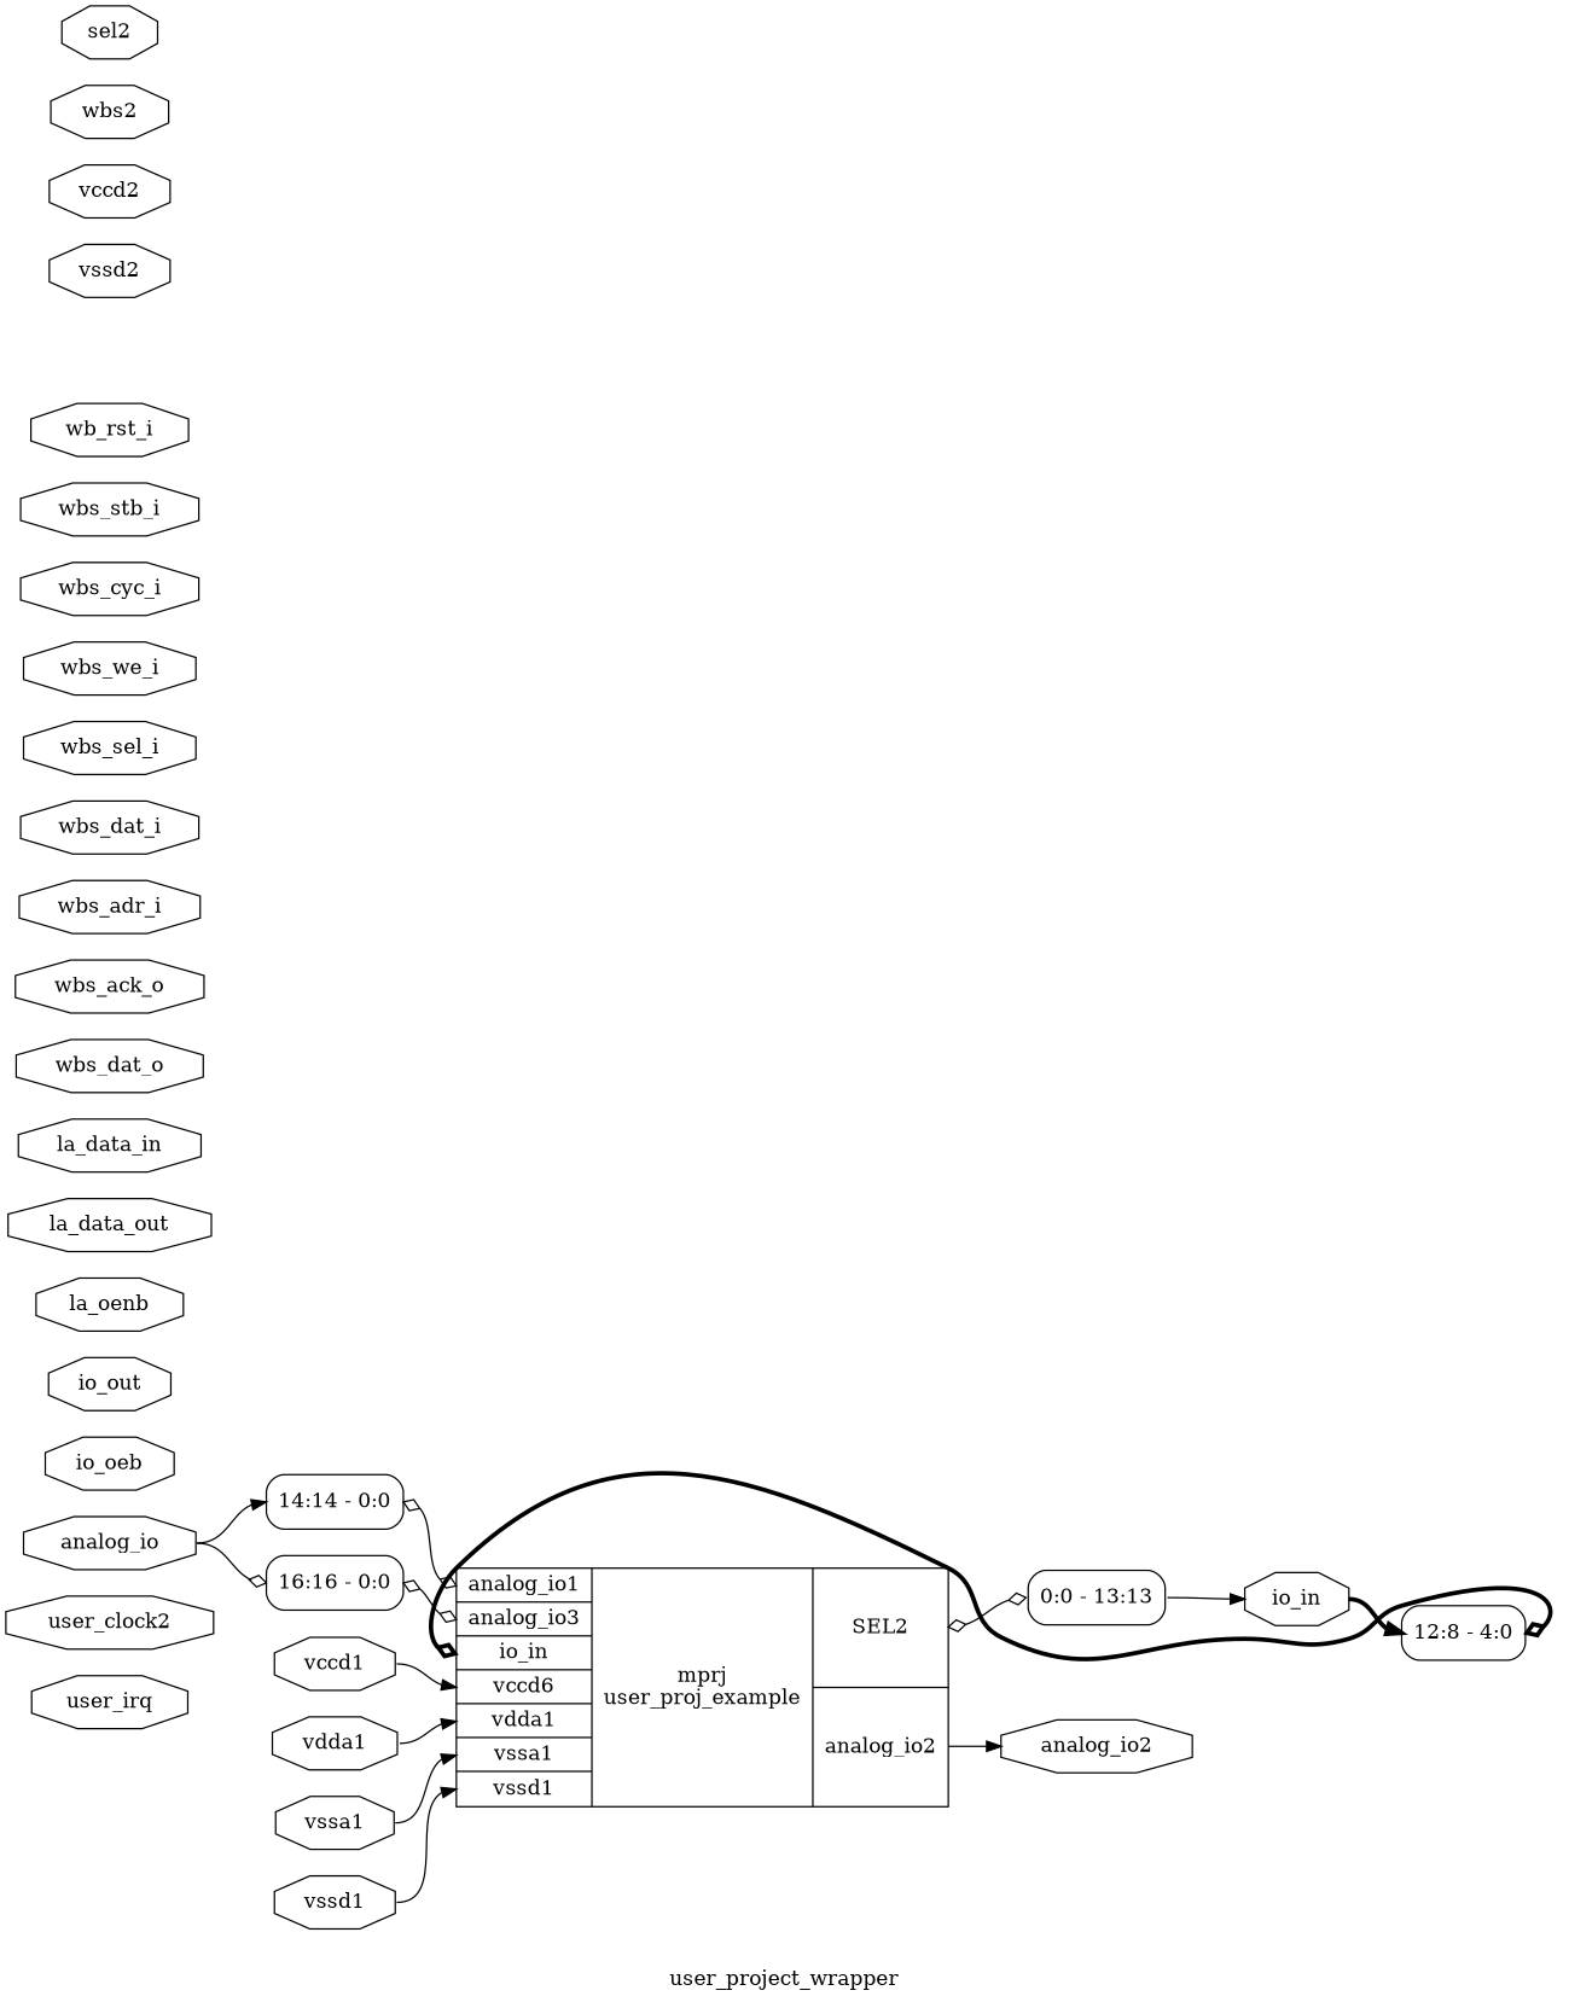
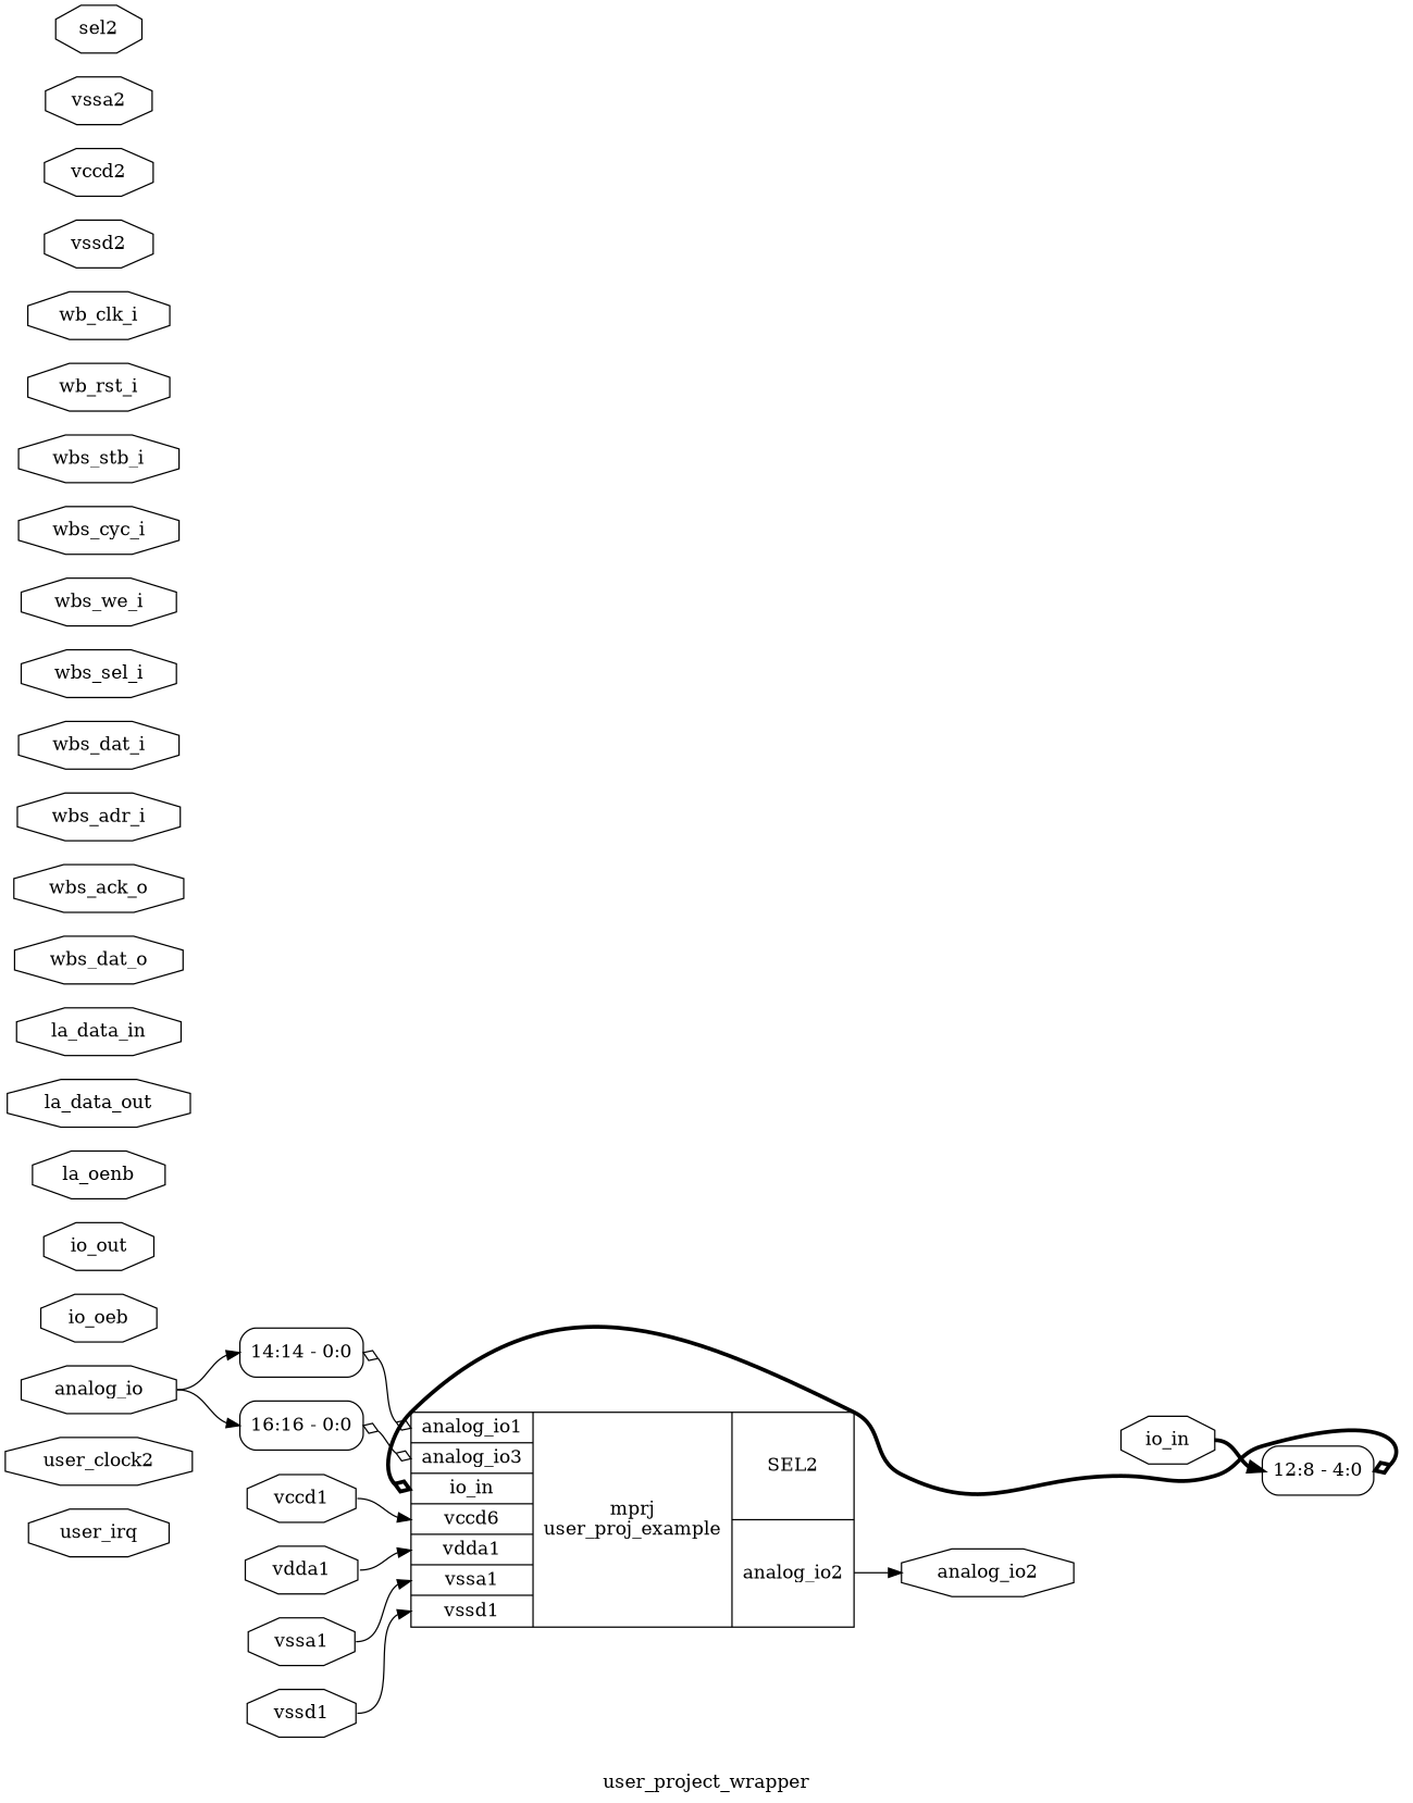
  digraph {
    label=user_project_wrapper
    rankdir=LR
    remincross=true
    node [color=black fontcolor=black shape=octagon]
    edge [color=black fontcolor=black headport="s0:w" tailport=e]
    n1 [label=user_irq]
    n2 [label=user_clock2]
    n3 [label=analog_io2]
    n4 [label=analog_io]
    n5 [label="<s0> 16:16 - 0:0 " shape=record style=rounded]
    n6 [label="<s0> 14:14 - 0:0 " shape=record style=rounded]
    n7 [label="{{<p29> analog_io1|<p30> analog_io3|<p7> io_in|<p24> vccd6|<p28> vdda1|<p26> vssa1|<p22> vssd1}|mprj\nuser_proj_example|{<p31> SEL2|<p3> analog_io2}}" shape=record color="" fontcolor=""]
    n8 [label=io_oeb]
    n9 [label=io_out]
    n10 [label=io_in]
    n11 [label="<s0> 12:8 - 4:0 " shape=record style=rounded]
    n12 [label=la_oenb]
    n13 [label=la_data_out]
    n14 [label=la_data_in]
    n15 [label=wbs_dat_o]
    n16 [label=wbs_ack_o]
    n17 [label=wbs_adr_i]
    n18 [label=wbs_dat_i]
    n19 [label=wbs_sel_i]
    n20 [label=wbs_we_i]
    n21 [label=wbs_cyc_i]
    n22 [label=wbs_stb_i]
    n23 [label=wb_rst_i]
+   n24 [label=wb_clk_i]
    n25 [label=vssd2]
    n26 [label=vssd1]
-   n27 [label="<s0> 0:0 - 13:13 " shape=record style=rounded]
    n28 [label=vccd2]
    n29 [label=vccd1]
-   n30 [label=wbs2]
+   n30 [label=vssa2]
    n31 [label=vssa1]
    n32 [label=sel2]
    n33 [label=vdda1]
-   n4 -> n5 [arrowhead=odiamond]
+   n4 -> n5
    n4 -> n6
    n5 -> n7 [arrowhead=odiamond arrowtail=odiamond dir=both headport="p30:w"]
    n6 -> n7 [arrowhead=odiamond arrowtail=odiamond dir=both headport="p29:w"]
    n7 -> n3 [headport=w tailport="p3:e"]
-   n7 -> n27 [arrowhead=odiamond arrowtail=odiamond dir=both headport=w tailport="p31:e"]
    n10 -> n11 [style="setlinewidth(3)"]
    n11 -> n7 [arrowhead=odiamond arrowtail=odiamond dir=both headport="p7:w" style="setlinewidth(3)"]
    n26 -> n7 [headport="p22:w"]
-   n27 -> n10 [headport=w tailport="s0:e"]
    n29 -> n7 [headport="p24:w"]
    n31 -> n7 [headport="p26:w"]
    n33 -> n7 [headport="p28:w"]
  }
